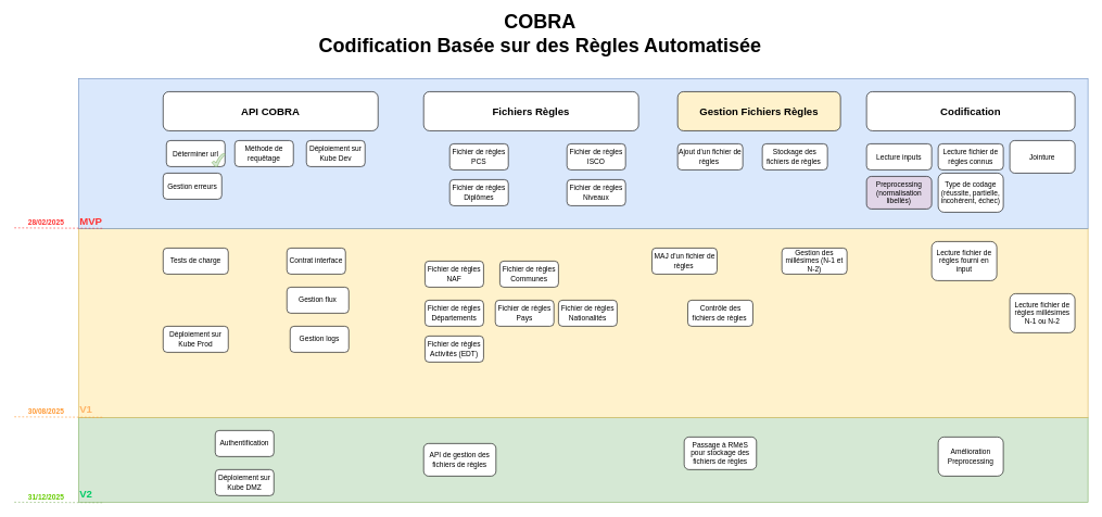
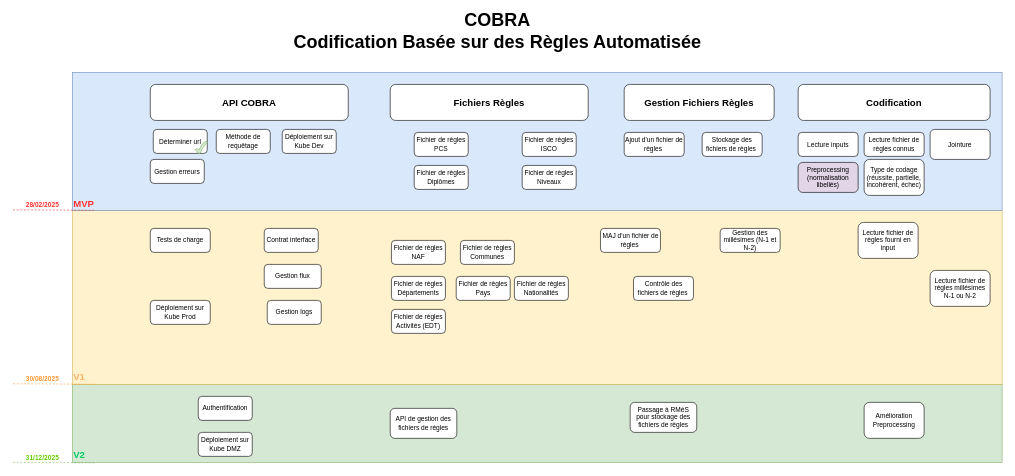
  <mxCell id="0" />
  <mxCell id="1" parent="0" />
  <mxCell id="2" value="&lt;font&gt;V2&lt;/font&gt;" style="rounded=0;html=1;fillColor=#d5e8d4;strokeColor=#82b366;align=left;verticalAlign=bottom;fontStyle=1;fontSize=16;fontColor=#00CC66;gradientColor=none;" parent="1" vertex="1"><mxGeometry x="120" y="640" width="1550" height="130" as="geometry" /></mxCell>
  <mxCell id="3" value="V1" style="rounded=0;html=1;fillColor=#fff2cc;strokeColor=#d6b656;align=left;verticalAlign=bottom;fontStyle=1;fontSize=16;fontColor=#FFB366;" parent="1" vertex="1"><mxGeometry x="120" y="350" width="1550" height="290" as="geometry" /></mxCell>
  <mxCell id="4" value="&lt;b&gt;&lt;font color=&quot;#ff3333&quot;&gt;MVP&lt;/font&gt;&lt;/b&gt;" style="rounded=0;whiteSpace=wrap;html=1;fillColor=#dae8fc;strokeColor=#6c8ebf;gradientColor=none;align=left;labelPosition=center;verticalLabelPosition=middle;verticalAlign=bottom;fontSize=16;labelBackgroundColor=none;" parent="1" vertex="1"><mxGeometry x="120" y="120" width="1550" height="230" as="geometry" /></mxCell>
  <mxCell id="5" value="API COBRA" style="rounded=1;whiteSpace=wrap;html=1;fontSize=16;fontStyle=1" parent="1" vertex="1"><mxGeometry x="250" y="140" width="330" height="60" as="geometry" /></mxCell>
  <mxCell id="6" value="&lt;font&gt;COBRA&lt;/font&gt;&lt;div&gt;&lt;font&gt;Codification Basée sur des Règles Automatisée&lt;/font&gt;&lt;/div&gt;" style="text;html=1;align=center;verticalAlign=middle;whiteSpace=wrap;rounded=0;fontSize=30;fontStyle=1" parent="1" vertex="1"><mxGeometry x="410" y="20" width="838" height="60" as="geometry" /></mxCell>
  <mxCell id="7" value="Fichiers Règles" style="rounded=1;whiteSpace=wrap;html=1;fontSize=16;fontStyle=1" parent="1" vertex="1"><mxGeometry x="650" y="140" width="330" height="60" as="geometry" /></mxCell>
  <mxCell id="8" value="Codification" style="rounded=1;whiteSpace=wrap;html=1;fontSize=16;fontStyle=1" parent="1" vertex="1"><mxGeometry x="1330" y="140" width="320" height="60" as="geometry" /></mxCell>
  <mxCell id="9" value="Déterminer url" style="rounded=1;whiteSpace=wrap;html=1;fontSize=11;" parent="1" vertex="1"><mxGeometry x="255" y="215" width="90" height="40" as="geometry" /></mxCell>
  <mxCell id="10" value="Déploiement sur Kube Dev" style="rounded=1;whiteSpace=wrap;html=1;fontSize=11;" parent="1" vertex="1"><mxGeometry x="470" y="215" width="90" height="40" as="geometry" /></mxCell>
  <mxCell id="11" value="Gestion flux" style="rounded=1;whiteSpace=wrap;html=1;fontSize=11;" parent="1" vertex="1"><mxGeometry x="440" y="440" width="95" height="40" as="geometry" /></mxCell>
  <mxCell id="12" value="Authentification" style="rounded=1;whiteSpace=wrap;html=1;fontSize=11;" parent="1" vertex="1"><mxGeometry x="330" y="660" width="90" height="40" as="geometry" /></mxCell>
  <mxCell id="13" value="Fichier de règles&lt;div&gt;PCS&lt;/div&gt;" style="rounded=1;whiteSpace=wrap;html=1;fontSize=11;" parent="1" vertex="1"><mxGeometry x="690" y="220" width="90" height="40" as="geometry" /></mxCell>
  <mxCell id="14" value="Fichier de règles&lt;div&gt;ISCO&lt;/div&gt;" style="rounded=1;whiteSpace=wrap;html=1;fontSize=11;" parent="1" vertex="1"><mxGeometry x="870" y="220" width="90" height="40" as="geometry" /></mxCell>
  <mxCell id="15" value="Fichier de règles&lt;div&gt;NAF&lt;/div&gt;" style="rounded=1;whiteSpace=wrap;html=1;fontSize=11;" parent="1" vertex="1"><mxGeometry x="652" y="400" width="90" height="40" as="geometry" /></mxCell>
  <mxCell id="16" value="Fichier de règles&lt;div&gt;Diplômes&lt;/div&gt;" style="rounded=1;whiteSpace=wrap;html=1;fontSize=11;" parent="1" vertex="1"><mxGeometry x="690" y="275" width="90" height="40" as="geometry" /></mxCell>
  <mxCell id="17" value="Fichier de règles&lt;div&gt;Niveaux&lt;/div&gt;" style="rounded=1;whiteSpace=wrap;html=1;fontSize=11;" parent="1" vertex="1"><mxGeometry x="870" y="275" width="90" height="40" as="geometry" /></mxCell>
  <mxCell id="18" value="Fichier de règles&lt;div&gt;Communes&lt;/div&gt;" style="rounded=1;whiteSpace=wrap;html=1;fontSize=11;" parent="1" vertex="1"><mxGeometry x="767" y="400" width="90" height="40" as="geometry" /></mxCell>
  <mxCell id="19" value="Fichier de règles&lt;div&gt;Pays&lt;/div&gt;" style="rounded=1;whiteSpace=wrap;html=1;fontSize=11;" parent="1" vertex="1"><mxGeometry x="760" y="460" width="90" height="40" as="geometry" /></mxCell>
  <mxCell id="20" value="Fichier de règles&lt;div&gt;Nationalités&lt;/div&gt;" style="rounded=1;whiteSpace=wrap;html=1;fontSize=11;" parent="1" vertex="1"><mxGeometry x="857" y="460" width="90" height="40" as="geometry" /></mxCell>
  <mxCell id="21" value="Fichier de règles&lt;div&gt;Départements&lt;/div&gt;" style="rounded=1;whiteSpace=wrap;html=1;fontSize=11;" parent="1" vertex="1"><mxGeometry x="652" y="460" width="90" height="40" as="geometry" /></mxCell>
  <mxCell id="22" value="Fichier de règles&lt;div&gt;Activités (EDT)&lt;/div&gt;" style="rounded=1;whiteSpace=wrap;html=1;fontSize=11;" parent="1" vertex="1"><mxGeometry x="652" y="515" width="90" height="40" as="geometry" /></mxCell>
  <mxCell id="23" value="Stockage des fichiers de règles&amp;nbsp;" style="rounded=1;whiteSpace=wrap;html=1;fontSize=11;" parent="1" vertex="1"><mxGeometry x="1170" y="220" width="100" height="40" as="geometry" /></mxCell>
  <mxCell id="24" value="Gestion des millésimes (N-1 et N-2)" style="rounded=1;whiteSpace=wrap;html=1;fontSize=11;" parent="1" vertex="1"><mxGeometry x="1200" y="380" width="100" height="40" as="geometry" /></mxCell>
  <mxCell id="25" value="Lecture fichier de règles connus" style="rounded=1;whiteSpace=wrap;html=1;fontSize=11;" parent="1" vertex="1"><mxGeometry x="1440" y="220" width="100" height="40" as="geometry" /></mxCell>
  <mxCell id="26" value="Preprocessing (normalisation libellés)" style="rounded=1;whiteSpace=wrap;html=1;fontSize=11;fillColor=#e1d5e7;" parent="1" vertex="1"><mxGeometry x="1330" y="270" width="100" height="50" as="geometry" /></mxCell>
  <mxCell id="27" value="Jointure" style="rounded=1;whiteSpace=wrap;html=1;fontSize=11;" parent="1" vertex="1"><mxGeometry x="1550" y="215" width="100" height="50" as="geometry" /></mxCell>
  <mxCell id="28" value="Type de codage&lt;div&gt;(réussite, partielle, incohérent, échec)&lt;/div&gt;" style="rounded=1;whiteSpace=wrap;html=1;fontSize=11;" parent="1" vertex="1"><mxGeometry x="1440" y="265" width="100" height="60" as="geometry" /></mxCell>
  <mxCell id="29" value="Lecture inputs" style="rounded=1;whiteSpace=wrap;html=1;fontSize=11;" parent="1" vertex="1"><mxGeometry x="1330" y="220" width="100" height="40" as="geometry" /></mxCell>
  <mxCell id="30" value="Gestion logs" style="rounded=1;whiteSpace=wrap;html=1;fontSize=11;" parent="1" vertex="1"><mxGeometry x="445" y="500" width="90" height="40" as="geometry" /></mxCell>
  <mxCell id="31" value="Ajout d'un fichier de règles&amp;nbsp;" style="rounded=1;whiteSpace=wrap;html=1;fontSize=11;" parent="1" vertex="1"><mxGeometry x="1040" y="220" width="100" height="40" as="geometry" /></mxCell>
  <mxCell id="32" value="MAJ d'un fichier de règles&amp;nbsp;" style="rounded=1;whiteSpace=wrap;html=1;fontSize=11;" parent="1" vertex="1"><mxGeometry x="1000.5" y="380" width="100" height="40" as="geometry" /></mxCell>
  <mxCell id="33" value="Lecture fichier de règles fourni en input" style="rounded=1;whiteSpace=wrap;html=1;fontSize=11;" parent="1" vertex="1"><mxGeometry x="1430" y="370" width="100" height="60" as="geometry" /></mxCell>
  <mxCell id="34" value="Lecture fichier de règles millésimes N-1 ou N-2" style="rounded=1;whiteSpace=wrap;html=1;fontSize=11;" parent="1" vertex="1"><mxGeometry x="1550" y="450" width="100" height="60" as="geometry" /></mxCell>
  <mxCell id="35" value="Amélioration Preprocessing" style="rounded=1;whiteSpace=wrap;html=1;fontSize=11;" parent="1" vertex="1"><mxGeometry x="1440" y="670" width="100" height="60" as="geometry" /></mxCell>
  <mxCell id="36" value="Méthode de requêtage" style="rounded=1;whiteSpace=wrap;html=1;fontSize=11;" parent="1" vertex="1"><mxGeometry x="360" y="215" width="90" height="40" as="geometry" /></mxCell>
  <mxCell id="37" value="" style="endArrow=none;dashed=1;html=1;rounded=0;exitX=0.03;exitY=1.002;exitDx=0;exitDy=0;exitPerimeter=0;strokeColor=#FF3333;flowAnimation=0;fontColor=#FF3333;" parent="1" edge="1"><mxGeometry width="50" height="50" relative="1" as="geometry"><mxPoint x="156.5" y="349.76" as="sourcePoint" /><mxPoint x="20" y="349" as="targetPoint" /></mxGeometry></mxCell>
  <mxCell id="38" value="28/02/2025" style="edgeLabel;html=1;align=center;verticalAlign=middle;resizable=0;points=[];fontColor=#FF3333;fontStyle=1" parent="37" vertex="1" connectable="0"><mxGeometry x="0.758" y="-3" relative="1" as="geometry"><mxPoint x="33" y="-6" as="offset" /></mxGeometry></mxCell>
  <mxCell id="39" value="Déploiement sur Kube Prod" style="rounded=1;whiteSpace=wrap;html=1;fontSize=11;" parent="1" vertex="1"><mxGeometry x="250" y="500" width="100" height="40" as="geometry" /></mxCell>
  <mxCell id="40" value="Déploiement sur Kube DMZ" style="rounded=1;whiteSpace=wrap;html=1;fontSize=11;" parent="1" vertex="1"><mxGeometry x="330" y="720" width="90" height="40" as="geometry" /></mxCell>
  <mxCell id="41" value="Contrôle des fichiers de règles&amp;nbsp;" style="rounded=1;whiteSpace=wrap;html=1;fontSize=11;" parent="1" vertex="1"><mxGeometry x="1055.5" y="460" width="100" height="40" as="geometry" /></mxCell>
  <mxCell id="42" value="Passage à RMéS pour stockage des fichiers de règles" style="rounded=1;whiteSpace=wrap;html=1;fontSize=11;" parent="1" vertex="1"><mxGeometry x="1050" y="670" width="111" height="50" as="geometry" /></mxCell>
  <mxCell id="43" value="Tests de charge" style="rounded=1;whiteSpace=wrap;html=1;fontSize=11;" parent="1" vertex="1"><mxGeometry x="250" y="380" width="100" height="40" as="geometry" /></mxCell>
  <mxCell id="44" value="Gestion erreurs" style="rounded=1;whiteSpace=wrap;html=1;fontSize=11;" parent="1" vertex="1"><mxGeometry x="250" y="265" width="90" height="40" as="geometry" /></mxCell>
  <mxCell id="45" value="Contrat interface" style="rounded=1;whiteSpace=wrap;html=1;fontSize=11;" parent="1" vertex="1"><mxGeometry x="440" y="380" width="90" height="40" as="geometry" /></mxCell>
  <mxCell id="46" value="API de gestion des fichiers de règles" style="rounded=1;whiteSpace=wrap;html=1;fontSize=11;" parent="1" vertex="1"><mxGeometry x="650" y="680" width="111" height="50" as="geometry" /></mxCell>
- <mxCell id="47" value="Gestion Fichiers Règles" style="rounded=1;whiteSpace=wrap;html=1;fontSize=16;fontStyle=1;fillColor=#fff2cc;" parent="1" vertex="1"><mxGeometry x="1040" y="140" width="250" height="60" as="geometry" /></mxCell>
+ <mxCell id="47" value="Gestion Fichiers Règles" style="rounded=1;whiteSpace=wrap;html=1;fontSize=16;fontStyle=1" parent="1" vertex="1"><mxGeometry x="1040" y="140" width="250" height="60" as="geometry" /></mxCell>
  <mxCell id="48" value="" style="endArrow=none;dashed=1;html=1;rounded=0;exitX=0.03;exitY=1.002;exitDx=0;exitDy=0;exitPerimeter=0;strokeColor=#FF9933;flowAnimation=0;fontColor=#FF3333;" parent="1" edge="1"><mxGeometry width="50" height="50" relative="1" as="geometry"><mxPoint x="156.5" y="639.76" as="sourcePoint" /><mxPoint x="20" y="639" as="targetPoint" /></mxGeometry></mxCell>
  <mxCell id="49" value="30/08/2025" style="edgeLabel;html=1;align=center;verticalAlign=middle;resizable=0;points=[];fontColor=#FF9933;fontStyle=1" parent="48" vertex="1" connectable="0"><mxGeometry x="0.758" y="-3" relative="1" as="geometry"><mxPoint x="33" y="-6" as="offset" /></mxGeometry></mxCell>
  <mxCell id="50" value="" style="endArrow=none;dashed=1;html=1;rounded=0;exitX=0.03;exitY=1.002;exitDx=0;exitDy=0;exitPerimeter=0;strokeColor=#82b366;flowAnimation=0;fontColor=#66CC00;fillColor=#d5e8d4;" parent="1" edge="1"><mxGeometry width="50" height="50" relative="1" as="geometry"><mxPoint x="156.5" y="770.76" as="sourcePoint" /><mxPoint x="20" y="770" as="targetPoint" /></mxGeometry></mxCell>
  <mxCell id="51" value="31/12/2025" style="edgeLabel;html=1;align=center;verticalAlign=middle;resizable=0;points=[];fontColor=#66CC00;fontStyle=1" parent="50" vertex="1" connectable="0"><mxGeometry x="0.758" y="-3" relative="1" as="geometry"><mxPoint x="33" y="-6" as="offset" /></mxGeometry></mxCell>
  <mxCell id="52" value="" style="verticalLabelPosition=bottom;verticalAlign=top;html=1;shape=mxgraph.basic.tick;fillColor=#d5e8d4;strokeColor=#82b366;" parent="1" vertex="1"><mxGeometry x="325" y="235" width="20" height="20" as="geometry" /></mxCell>
